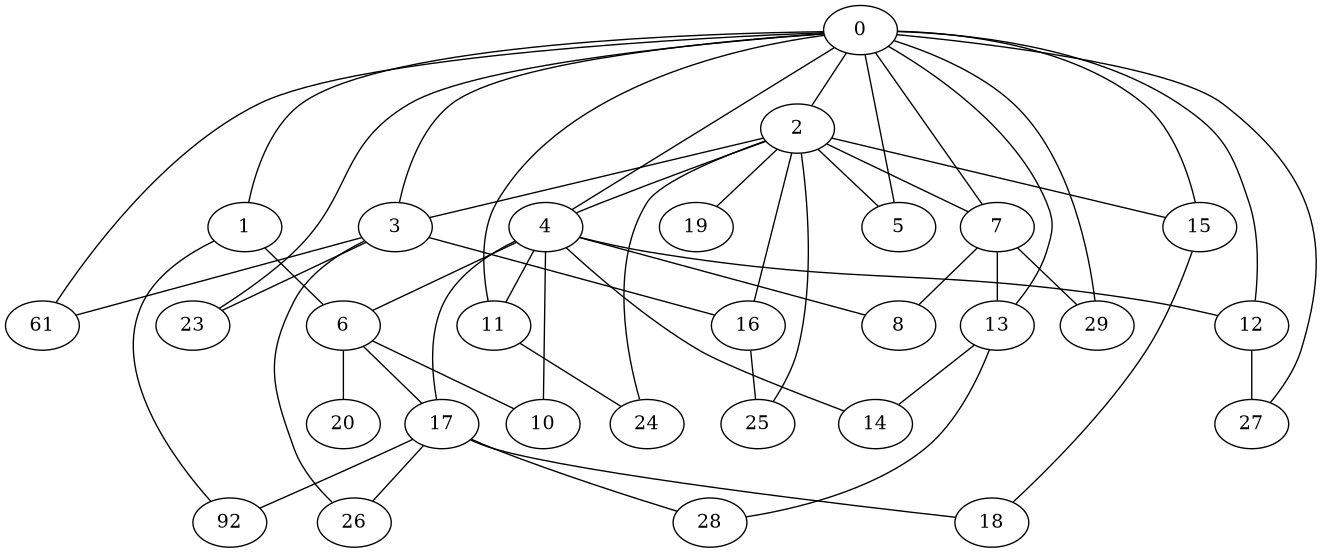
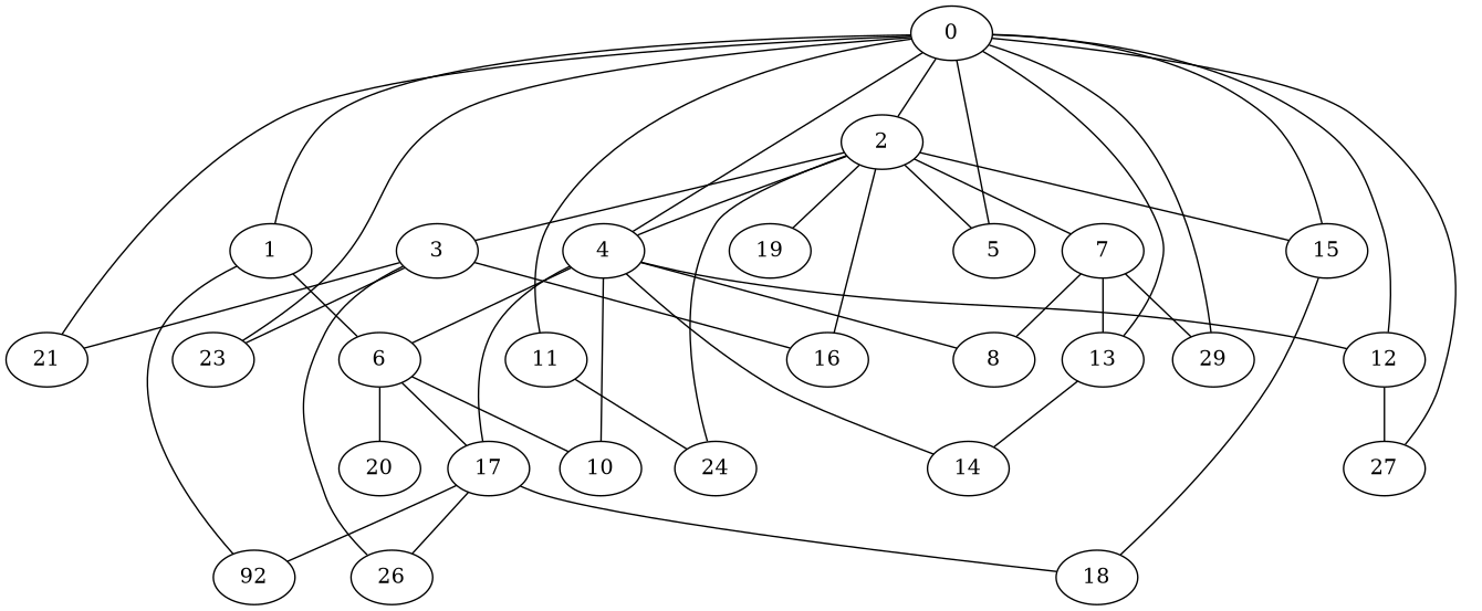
  strict graph {
    0
    1
    2
    3
    4
    5
    7
    11
    12
    13
    15
-   21 [label=61]
+   21
    23
    27
    29
    6
    n17 [label=92]
    19
    16
    24
-   25
    26
    8
    10
    14
    17
-   28
    18
    20
    0 -- 1
    0 -- 2
-   0 -- 3
    0 -- 4
    0 -- 5
-   0 -- 7
    0 -- 11
    0 -- 12
    0 -- 13
    0 -- 15
    0 -- 21
    0 -- 23
    0 -- 27
    0 -- 29
    1 -- 6
    1 -- n17
    2 -- 3
    2 -- 4
    2 -- 5
    2 -- 7
    2 -- 15
    2 -- 19
    2 -- 16
    2 -- 24
-   2 -- 25
    3 -- 21
    3 -- 23
    3 -- 16
    3 -- 26
-   4 -- 11
    4 -- 12
    4 -- 6
    4 -- 8
    4 -- 10
    4 -- 14
    4 -- 17
    7 -- 13
    7 -- 29
    7 -- 8
    11 -- 24
    12 -- 27
    13 -- 14
-   13 -- 28
    15 -- 18
    6 -- 10
    6 -- 17
    6 -- 20
-   16 -- 25
    17 -- n17
    17 -- 26
-   17 -- 28
    17 -- 18
  }
